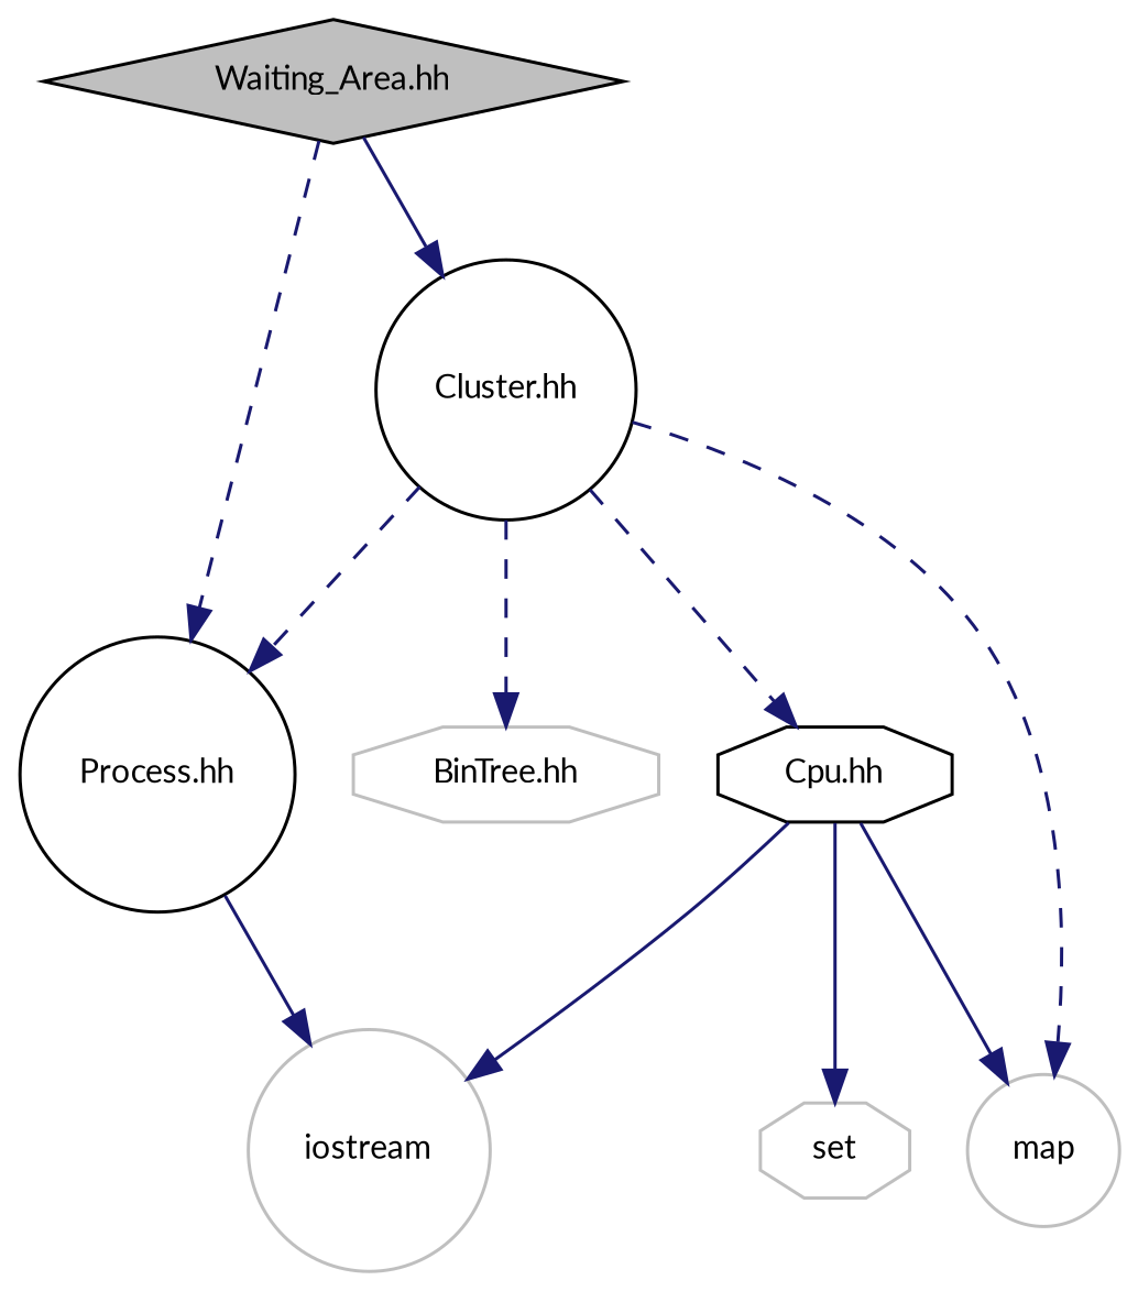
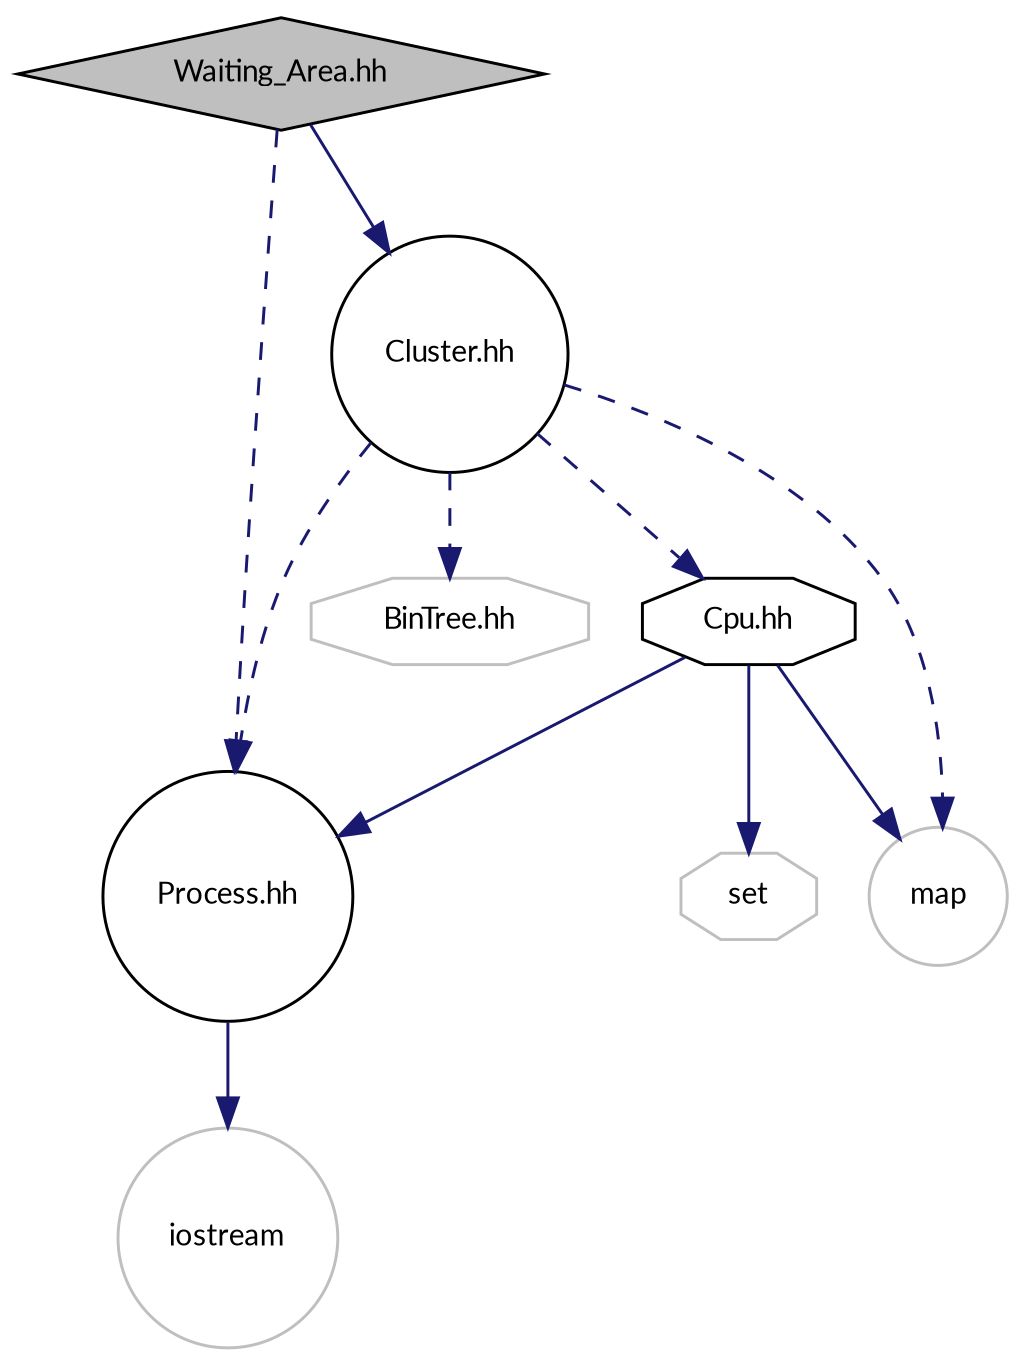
  digraph {
    fontname=Lato
    node [color=black fillcolor=white fontname=Lato fontsize=10 shape=circle style=filled]
    edge [color=midnightblue fontname=Lato fontsize=10 labelfontname=Helvetica labelfontsize=10 style=dashed]
    n1 [fillcolor=grey75 fontcolor=black height=0.2 label="Waiting_Area.hh" shape=diamond width=0.4]
    n2 [height=0.2 label="Process.hh" width=0.4]
    n3 [height=0.2 label="Cluster.hh" width=0.4]
    n4 [color=grey75 height=0.2 label=iostream width=0.4]
    n5 [color=grey75 height=0.2 label="BinTree.hh" shape=octagon width=0.4]
    n6 [height=0.2 label="Cpu.hh" shape=octagon width=0.4]
    n7 [color=grey75 height=0.2 label=map width=0.4]
    n8 [color=grey75 height=0.2 label=set shape=octagon width=0.4]
    n1 -> n2
    n1 -> n3 [style=solid]
    n2 -> n4 [style=solid]
    n3 -> n2
    n3 -> n5
    n3 -> n6
    n3 -> n7
-   n6 -> n4 [style=solid]
+   n6 -> n2 [style=solid]
    n6 -> n7 [style=solid]
    n6 -> n8 [style=solid]
  }
